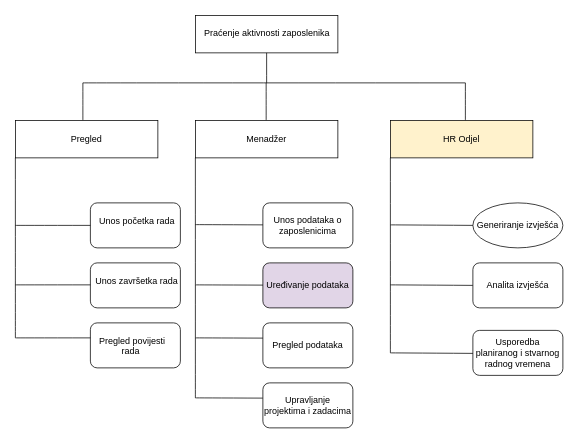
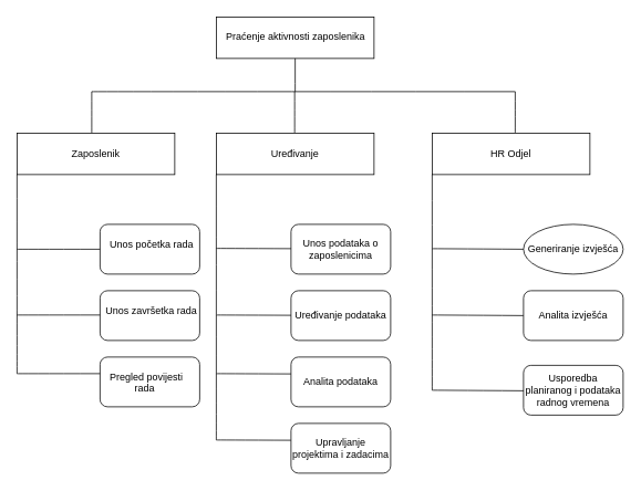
  <mxCell id="0" />
  <mxCell id="1" parent="0" />
  <mxCell id="2" value="" style="rounded=1;whiteSpace=wrap;html=1;" vertex="1" parent="1"><mxGeometry x="120" y="430" width="120" height="60" as="geometry" /></mxCell>
  <mxCell id="3" value="" style="rounded=1;whiteSpace=wrap;html=1;" vertex="1" parent="1"><mxGeometry x="120" y="350" width="120" height="60" as="geometry" /></mxCell>
  <mxCell id="4" value="" style="rounded=1;whiteSpace=wrap;html=1;" vertex="1" parent="1"><mxGeometry x="120" y="270" width="120" height="60" as="geometry" /></mxCell>
  <mxCell id="5" value="" style="rounded=0;whiteSpace=wrap;html=1;" vertex="1" parent="1"><mxGeometry x="260" y="20" width="190" height="50" as="geometry" /></mxCell>
  <mxCell id="6" value="Praćenje aktivnosti zaposlenika" style="text;whiteSpace=wrap;html=1;" vertex="1" parent="1"><mxGeometry x="270" y="30" width="200" height="40" as="geometry" /></mxCell>
  <mxCell id="7" value="" style="endArrow=none;html=1;rounded=0;fontSize=12;startSize=8;endSize=8;curved=1;entryX=0.5;entryY=1;entryDx=0;entryDy=0;" edge="1" parent="1" target="5"><mxGeometry width="50" height="50" relative="1" as="geometry"><mxPoint x="355" y="110" as="sourcePoint" /><mxPoint x="350" y="100" as="targetPoint" /></mxGeometry></mxCell>
  <mxCell id="8" value="" style="endArrow=none;html=1;rounded=0;fontSize=12;startSize=8;endSize=8;curved=1;" edge="1" parent="1"><mxGeometry width="50" height="50" relative="1" as="geometry"><mxPoint x="110" y="110" as="sourcePoint" /><mxPoint x="620" y="110" as="targetPoint" /></mxGeometry></mxCell>
  <mxCell id="9" value="" style="endArrow=none;html=1;rounded=0;fontSize=12;startSize=8;endSize=8;curved=1;" edge="1" parent="1"><mxGeometry width="50" height="50" relative="1" as="geometry"><mxPoint x="110" y="160" as="sourcePoint" /><mxPoint x="110" y="110" as="targetPoint" /></mxGeometry></mxCell>
  <mxCell id="10" value="" style="endArrow=none;html=1;rounded=0;fontSize=12;startSize=8;endSize=8;curved=1;" edge="1" parent="1"><mxGeometry width="50" height="50" relative="1" as="geometry"><mxPoint x="354.38" y="160" as="sourcePoint" /><mxPoint x="354.38" y="110" as="targetPoint" /></mxGeometry></mxCell>
  <mxCell id="11" value="" style="endArrow=none;html=1;rounded=0;fontSize=12;startSize=8;endSize=8;curved=1;" edge="1" parent="1"><mxGeometry width="50" height="50" relative="1" as="geometry"><mxPoint x="620" y="160" as="sourcePoint" /><mxPoint x="620" y="110" as="targetPoint" /></mxGeometry></mxCell>
- <mxCell id="12" value="&lt;meta charset=&quot;utf-8&quot;&gt;Pregled" style="rounded=0;whiteSpace=wrap;html=1;" vertex="1" parent="1"><mxGeometry x="20" y="160" width="190" height="50" as="geometry" /></mxCell>
- <mxCell id="13" value="&lt;meta charset=&quot;utf-8&quot;&gt;Menadžer" style="rounded=0;whiteSpace=wrap;html=1;" vertex="1" parent="1"><mxGeometry x="260" y="160" width="190" height="50" as="geometry" /></mxCell>
- <mxCell id="14" value="&lt;meta charset=&quot;utf-8&quot;&gt;HR Odjel" style="rounded=0;whiteSpace=wrap;html=1;fillColor=#fff2cc;" vertex="1" parent="1"><mxGeometry x="520" y="160" width="190" height="50" as="geometry" /></mxCell>
+ <mxCell id="12" value="&lt;meta charset=&quot;utf-8&quot;&gt;Zaposlenik" style="rounded=0;whiteSpace=wrap;html=1;" vertex="1" parent="1"><mxGeometry x="20" y="160" width="190" height="50" as="geometry" /></mxCell>
+ <mxCell id="13" value="&lt;meta charset=&quot;utf-8&quot;&gt;Uređivanje" style="rounded=0;whiteSpace=wrap;html=1;" vertex="1" parent="1"><mxGeometry x="260" y="160" width="190" height="50" as="geometry" /></mxCell>
+ <mxCell id="14" value="&lt;meta charset=&quot;utf-8&quot;&gt;HR Odjel" style="rounded=0;whiteSpace=wrap;html=1;" vertex="1" parent="1"><mxGeometry x="520" y="160" width="190" height="50" as="geometry" /></mxCell>
  <mxCell id="15" value="Unos početka rada" style="text;whiteSpace=wrap;html=1;" vertex="1" parent="1"><mxGeometry x="130" y="280" width="130" height="40" as="geometry" /></mxCell>
  <mxCell id="16" value="Unos završetka rada" style="text;whiteSpace=wrap;html=1;" vertex="1" parent="1"><mxGeometry x="125" y="360" width="140" height="40" as="geometry" /></mxCell>
  <mxCell id="17" value="Pregled povijesti&amp;nbsp;&lt;div&gt;&amp;nbsp; &amp;nbsp; &amp;nbsp; &amp;nbsp; &amp;nbsp;rada&lt;br&gt;&lt;/div&gt;" style="text;whiteSpace=wrap;html=1;" vertex="1" parent="1"><mxGeometry x="130" y="440" width="190" height="40" as="geometry" /></mxCell>
  <mxCell id="18" value="" style="endArrow=none;html=1;rounded=0;fontSize=12;startSize=8;endSize=8;curved=1;entryX=0;entryY=1;entryDx=0;entryDy=0;" edge="1" parent="1" target="12"><mxGeometry width="50" height="50" relative="1" as="geometry"><mxPoint x="20" y="450" as="sourcePoint" /><mxPoint x="410" y="330" as="targetPoint" /></mxGeometry></mxCell>
  <mxCell id="19" value="" style="endArrow=none;html=1;rounded=0;fontSize=12;startSize=8;endSize=8;curved=1;entryX=0;entryY=0.5;entryDx=0;entryDy=0;" edge="1" parent="1" target="4"><mxGeometry width="50" height="50" relative="1" as="geometry"><mxPoint x="20" y="300" as="sourcePoint" /><mxPoint x="70" y="250" as="targetPoint" /></mxGeometry></mxCell>
  <mxCell id="20" value="" style="endArrow=none;html=1;rounded=0;fontSize=12;startSize=8;endSize=8;curved=1;entryX=0;entryY=0.5;entryDx=0;entryDy=0;" edge="1" parent="1"><mxGeometry width="50" height="50" relative="1" as="geometry"><mxPoint x="20" y="379.33" as="sourcePoint" /><mxPoint x="120" y="379.33" as="targetPoint" /></mxGeometry></mxCell>
  <mxCell id="21" value="" style="endArrow=none;html=1;rounded=0;fontSize=12;startSize=8;endSize=8;curved=1;entryX=0;entryY=0.5;entryDx=0;entryDy=0;" edge="1" parent="1"><mxGeometry width="50" height="50" relative="1" as="geometry"><mxPoint x="20" y="450" as="sourcePoint" /><mxPoint x="120" y="450" as="targetPoint" /></mxGeometry></mxCell>
  <mxCell id="22" value="" style="endArrow=none;html=1;rounded=0;fontSize=12;startSize=8;endSize=8;curved=1;entryX=0;entryY=1;entryDx=0;entryDy=0;" edge="1" parent="1"><mxGeometry width="50" height="50" relative="1" as="geometry"><mxPoint x="260" y="530" as="sourcePoint" /><mxPoint x="260" y="210" as="targetPoint" /></mxGeometry></mxCell>
  <mxCell id="23" value="Unos podataka o zaposlenicima" style="rounded=1;whiteSpace=wrap;html=1;" vertex="1" parent="1"><mxGeometry x="350" y="270" width="120" height="60" as="geometry" /></mxCell>
- <mxCell id="24" value="Uređivanje podataka" style="rounded=1;whiteSpace=wrap;html=1;fillColor=#e1d5e7;" vertex="1" parent="1"><mxGeometry x="350" y="350" width="120" height="60" as="geometry" /></mxCell>
- <mxCell id="25" value="Pregled podataka" style="rounded=1;whiteSpace=wrap;html=1;" vertex="1" parent="1"><mxGeometry x="350" y="430" width="120" height="60" as="geometry" /></mxCell>
+ <mxCell id="24" value="Uređivanje podataka" style="rounded=1;whiteSpace=wrap;html=1;" vertex="1" parent="1"><mxGeometry x="350" y="350" width="120" height="60" as="geometry" /></mxCell>
+ <mxCell id="25" value="Analita podataka" style="rounded=1;whiteSpace=wrap;html=1;" vertex="1" parent="1"><mxGeometry x="350" y="430" width="120" height="60" as="geometry" /></mxCell>
  <mxCell id="26" value="Generiranje izvješća" style="ellipse;whiteSpace=wrap;html=1;" vertex="1" parent="1"><mxGeometry x="630" y="270" width="120" height="60" as="geometry" /></mxCell>
- <mxCell id="27" value="&lt;meta charset=&quot;utf-8&quot;&gt;Usporedba planiranog i stvarnog radnog vremena" style="rounded=1;whiteSpace=wrap;html=1;" vertex="1" parent="1"><mxGeometry x="630" y="440" width="120" height="60" as="geometry" /></mxCell>
+ <mxCell id="27" value="&lt;meta charset=&quot;utf-8&quot;&gt;Usporedba planiranog i podataka radnog vremena" style="rounded=1;whiteSpace=wrap;html=1;" vertex="1" parent="1"><mxGeometry x="630" y="440" width="120" height="60" as="geometry" /></mxCell>
  <mxCell id="28" value="" style="endArrow=none;html=1;rounded=0;fontSize=12;startSize=8;endSize=8;curved=1;entryX=0;entryY=1;entryDx=0;entryDy=0;" edge="1" parent="1"><mxGeometry width="50" height="50" relative="1" as="geometry"><mxPoint x="520" y="470" as="sourcePoint" /><mxPoint x="520" y="210" as="targetPoint" /></mxGeometry></mxCell>
  <mxCell id="29" value="" style="endArrow=none;html=1;rounded=0;fontSize=12;startSize=8;endSize=8;curved=1;entryX=0;entryY=0.5;entryDx=0;entryDy=0;" edge="1" parent="1"><mxGeometry width="50" height="50" relative="1" as="geometry"><mxPoint x="260" y="299" as="sourcePoint" /><mxPoint x="350" y="299.33" as="targetPoint" /></mxGeometry></mxCell>
  <mxCell id="30" value="" style="endArrow=none;html=1;rounded=0;fontSize=12;startSize=8;endSize=8;curved=1;entryX=0;entryY=0.5;entryDx=0;entryDy=0;" edge="1" parent="1"><mxGeometry width="50" height="50" relative="1" as="geometry"><mxPoint x="260" y="379.33" as="sourcePoint" /><mxPoint x="350" y="379.66" as="targetPoint" /></mxGeometry></mxCell>
  <mxCell id="31" value="" style="endArrow=none;html=1;rounded=0;fontSize=12;startSize=8;endSize=8;curved=1;entryX=0;entryY=0.5;entryDx=0;entryDy=0;" edge="1" parent="1"><mxGeometry width="50" height="50" relative="1" as="geometry"><mxPoint x="260" y="450" as="sourcePoint" /><mxPoint x="350" y="450.33" as="targetPoint" /></mxGeometry></mxCell>
  <mxCell id="32" value="" style="endArrow=none;html=1;rounded=0;fontSize=12;startSize=8;endSize=8;curved=1;entryX=0;entryY=0.5;entryDx=0;entryDy=0;" edge="1" parent="1" target="26"><mxGeometry width="50" height="50" relative="1" as="geometry"><mxPoint x="520" y="299.33" as="sourcePoint" /><mxPoint x="620" y="299.33" as="targetPoint" /></mxGeometry></mxCell>
  <mxCell id="33" value="" style="endArrow=none;html=1;rounded=0;fontSize=12;startSize=8;endSize=8;curved=1;entryX=0;entryY=0.5;entryDx=0;entryDy=0;" edge="1" parent="1"><mxGeometry width="50" height="50" relative="1" as="geometry"><mxPoint x="520" y="379.33" as="sourcePoint" /><mxPoint x="630" y="380" as="targetPoint" /></mxGeometry></mxCell>
  <mxCell id="34" value="" style="endArrow=none;html=1;rounded=0;fontSize=12;startSize=8;endSize=8;curved=1;entryX=0;entryY=0.5;entryDx=0;entryDy=0;" edge="1" parent="1"><mxGeometry width="50" height="50" relative="1" as="geometry"><mxPoint x="260" y="530" as="sourcePoint" /><mxPoint x="350" y="530.33" as="targetPoint" /></mxGeometry></mxCell>
  <mxCell id="35" value="Upravljanje projektima i zadacima" style="rounded=1;whiteSpace=wrap;html=1;" vertex="1" parent="1"><mxGeometry x="350" y="510" width="120" height="60" as="geometry" /></mxCell>
  <mxCell id="36" value="Analita izvješća" style="rounded=1;whiteSpace=wrap;html=1;" vertex="1" parent="1"><mxGeometry x="630" y="350" width="120" height="60" as="geometry" /></mxCell>
  <mxCell id="37" value="" style="endArrow=none;html=1;rounded=0;fontSize=12;startSize=8;endSize=8;curved=1;entryX=0;entryY=0.5;entryDx=0;entryDy=0;" edge="1" parent="1"><mxGeometry width="50" height="50" relative="1" as="geometry"><mxPoint x="520" y="470" as="sourcePoint" /><mxPoint x="630" y="470.67" as="targetPoint" /></mxGeometry></mxCell>
